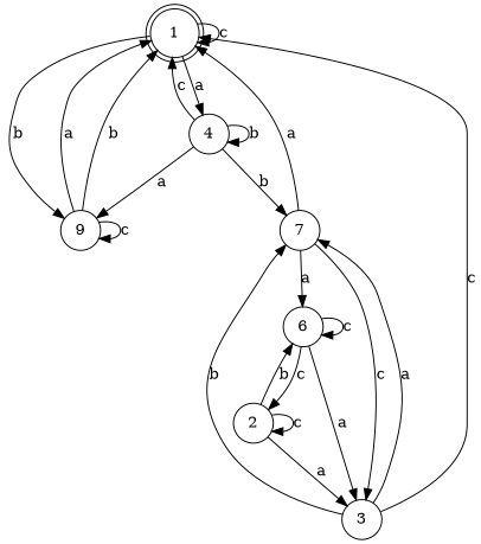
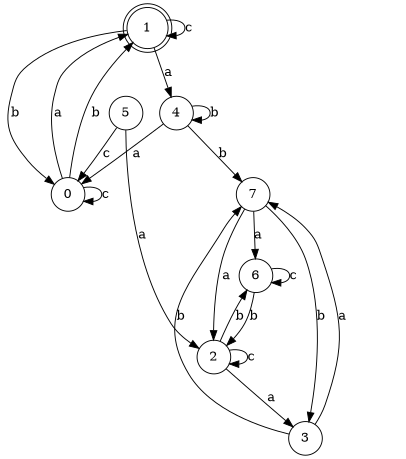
  digraph {
    node [shape=circle]
    n1 [label=1 shape=doublecircle]
-   n2 [label=9]
+   n2 [label=0]
    n3 [label=4]
    n4 [label=7]
    n5 [label=2]
    n6 [label=3]
    n7 [label=6]
+   n8 [label=5]
    n1 -> n1 [label=c]
    n1 -> n2 [label=b]
    n1 -> n3 [label=a]
    n2 -> n1 [label=a]
    n2 -> n1 [label=b]
    n2 -> n2 [label=c]
-   n3 -> n1 [label=c]
    n3 -> n2 [label=a]
    n3 -> n3 [label=b]
    n3 -> n4 [label=b]
-   n4 -> n1 [label=a]
-   n4 -> n6 [label=c]
+   n4 -> n5 [label=a]
+   n4 -> n6 [label=b]
    n4 -> n7 [label=a]
    n5 -> n5 [label=c]
    n5 -> n6 [label=a]
    n5 -> n7 [label=b]
-   n6 -> n1 [label=c]
    n6 -> n4 [label=a]
    n6 -> n4 [label=b]
-   n7 -> n5 [label=c]
-   n7 -> n6 [label=a]
+   n7 -> n5 [label=b]
    n7 -> n7 [label=c]
+   n8 -> n2 [label=c]
+   n8 -> n5 [label=a]
  }
